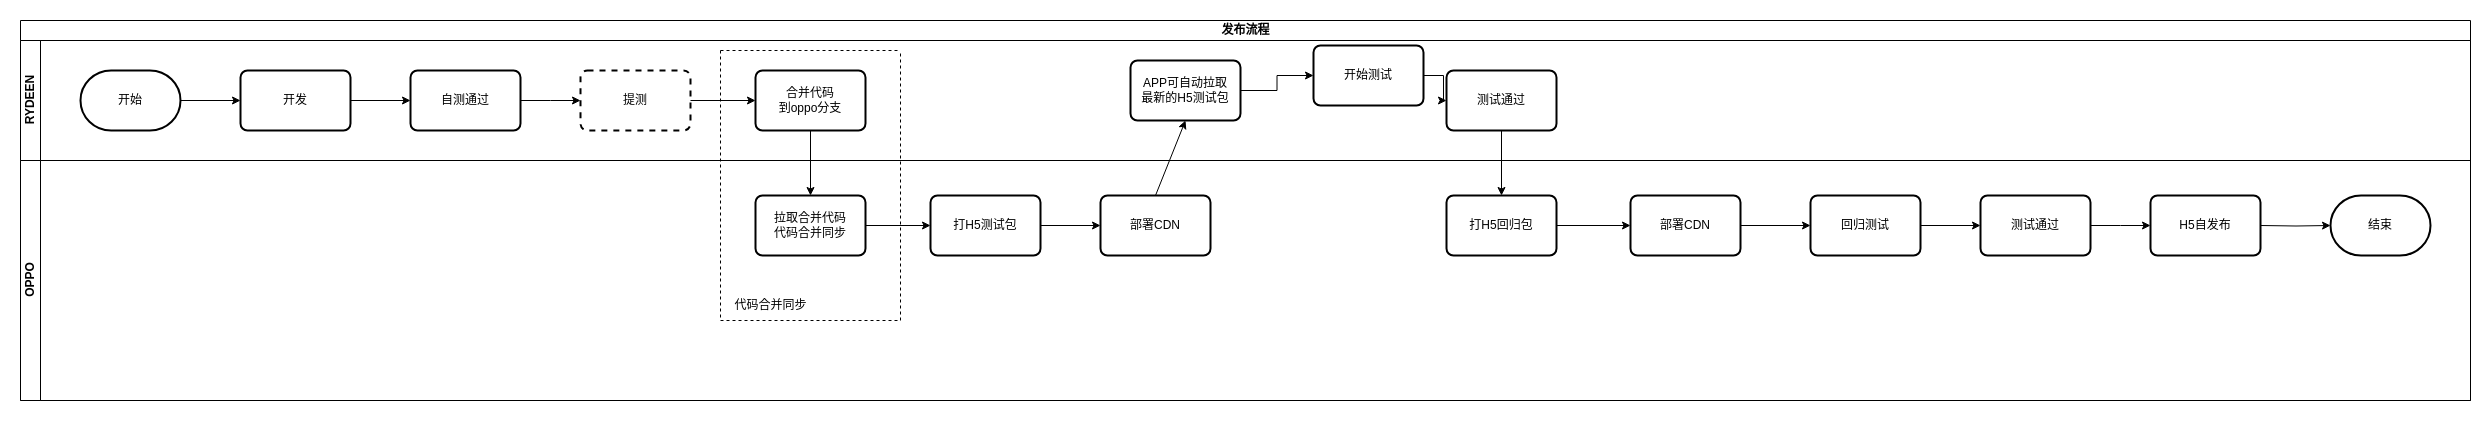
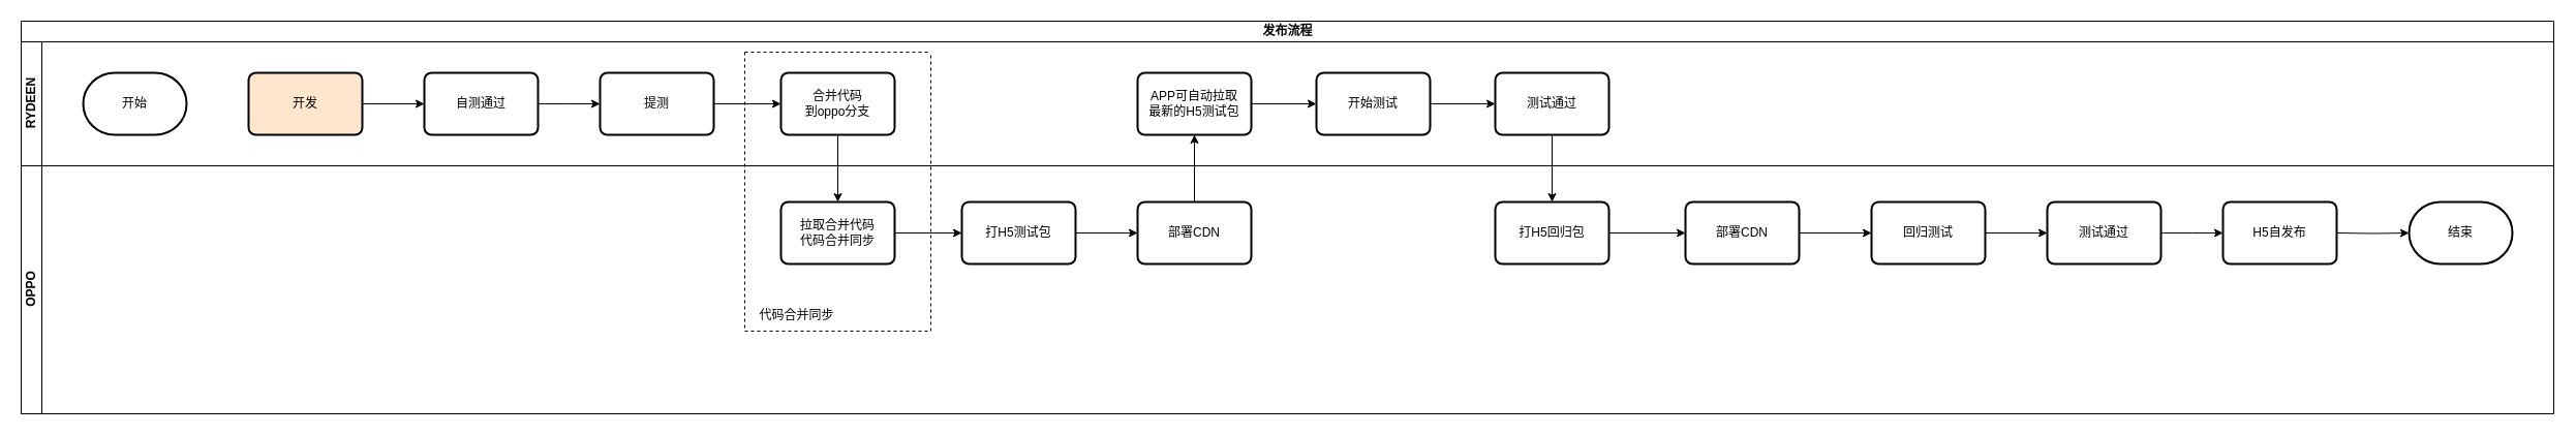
  <mxCell id="0" />
  <mxCell id="1" parent="0" />
  <mxCell id="2" value="发布流程" style="swimlane;childLayout=stackLayout;resizeParent=1;resizeParentMax=0;horizontal=1;startSize=20;horizontalStack=0;html=1;" vertex="1" parent="1"><mxGeometry x="20" y="20" width="2450" height="380" as="geometry" /></mxCell>
  <mxCell id="3" value="RYDEEN" style="swimlane;startSize=20;horizontal=0;html=1;" vertex="1" parent="2"><mxGeometry y="20" width="2450" height="120" as="geometry" /></mxCell>
- <mxCell id="4" value="" style="edgeStyle=orthogonalEdgeStyle;rounded=0;orthogonalLoop=1;jettySize=auto;html=1;" edge="1" parent="3" source="5" target="7"><mxGeometry relative="1" as="geometry" /></mxCell>
  <mxCell id="5" value="开始" style="strokeWidth=2;html=1;shape=mxgraph.flowchart.terminator;whiteSpace=wrap;" vertex="1" parent="3"><mxGeometry x="60" y="30" width="100" height="60" as="geometry" /></mxCell>
  <mxCell id="6" value="" style="edgeStyle=orthogonalEdgeStyle;rounded=0;orthogonalLoop=1;jettySize=auto;html=1;" edge="1" parent="3" source="7" target="9"><mxGeometry relative="1" as="geometry" /></mxCell>
- <mxCell id="7" value="开发" style="rounded=1;whiteSpace=wrap;html=1;absoluteArcSize=1;arcSize=14;strokeWidth=2;" vertex="1" parent="3"><mxGeometry x="220" y="30" width="110" height="60" as="geometry" /></mxCell>
+ <mxCell id="7" value="开发" style="rounded=1;whiteSpace=wrap;html=1;absoluteArcSize=1;arcSize=14;strokeWidth=2;fillColor=#ffe6cc;" vertex="1" parent="3"><mxGeometry x="220" y="30" width="110" height="60" as="geometry" /></mxCell>
  <mxCell id="8" value="" style="edgeStyle=orthogonalEdgeStyle;rounded=0;orthogonalLoop=1;jettySize=auto;html=1;" edge="1" parent="3" source="9"><mxGeometry relative="1" as="geometry"><mxPoint x="560" y="60" as="targetPoint" /></mxGeometry></mxCell>
  <mxCell id="9" value="自测通过" style="rounded=1;whiteSpace=wrap;html=1;absoluteArcSize=1;arcSize=14;strokeWidth=2;" vertex="1" parent="3"><mxGeometry x="390" y="30" width="110" height="60" as="geometry" /></mxCell>
- <mxCell id="10" value="提测" style="rounded=1;whiteSpace=wrap;html=1;absoluteArcSize=1;arcSize=14;strokeWidth=2;dashed=1;" vertex="1" parent="3"><mxGeometry x="560" y="30" width="110" height="60" as="geometry" /></mxCell>
+ <mxCell id="10" value="提测" style="rounded=1;whiteSpace=wrap;html=1;absoluteArcSize=1;arcSize=14;strokeWidth=2;" vertex="1" parent="3"><mxGeometry x="560" y="30" width="110" height="60" as="geometry" /></mxCell>
  <mxCell id="11" value="" style="edgeStyle=orthogonalEdgeStyle;rounded=0;orthogonalLoop=1;jettySize=auto;html=1;" edge="1" parent="3" source="12" target="13"><mxGeometry relative="1" as="geometry" /></mxCell>
- <mxCell id="12" value="开始测试" style="rounded=1;whiteSpace=wrap;html=1;absoluteArcSize=1;arcSize=14;strokeWidth=2;" vertex="1" parent="3"><mxGeometry x="1293" y="5" width="110" height="60" as="geometry" /></mxCell>
+ <mxCell id="12" value="开始测试" style="rounded=1;whiteSpace=wrap;html=1;absoluteArcSize=1;arcSize=14;strokeWidth=2;" vertex="1" parent="3"><mxGeometry x="1253" y="30" width="110" height="60" as="geometry" /></mxCell>
  <mxCell id="13" value="测试通过" style="rounded=1;whiteSpace=wrap;html=1;absoluteArcSize=1;arcSize=14;strokeWidth=2;" vertex="1" parent="3"><mxGeometry x="1426" y="30" width="110" height="60" as="geometry" /></mxCell>
  <mxCell id="14" value="" style="edgeStyle=orthogonalEdgeStyle;rounded=0;orthogonalLoop=1;jettySize=auto;html=1;" edge="1" parent="3" source="15" target="12"><mxGeometry relative="1" as="geometry" /></mxCell>
- <mxCell id="15" value="APP可自动&lt;span style=&quot;background-color: initial;&quot;&gt;拉取&lt;/span&gt;&lt;div&gt;&lt;span style=&quot;background-color: initial;&quot;&gt;最新的H5测试包&lt;/span&gt;&lt;/div&gt;" style="rounded=1;whiteSpace=wrap;html=1;absoluteArcSize=1;arcSize=14;strokeWidth=2;" vertex="1" parent="3"><mxGeometry x="1110" y="20" width="110" height="60" as="geometry" /></mxCell>
+ <mxCell id="15" value="APP可自动&lt;span style=&quot;background-color: initial;&quot;&gt;拉取&lt;/span&gt;&lt;div&gt;&lt;span style=&quot;background-color: initial;&quot;&gt;最新的H5测试包&lt;/span&gt;&lt;/div&gt;" style="rounded=1;whiteSpace=wrap;html=1;absoluteArcSize=1;arcSize=14;strokeWidth=2;" vertex="1" parent="3"><mxGeometry x="1080" y="30" width="110" height="60" as="geometry" /></mxCell>
  <mxCell id="16" value="" style="edgeStyle=orthogonalEdgeStyle;rounded=0;orthogonalLoop=1;jettySize=auto;html=1;exitX=1;exitY=0.5;exitDx=0;exitDy=0;" edge="1" parent="2" source="10" target="22"><mxGeometry relative="1" as="geometry"><mxPoint x="680" y="80" as="sourcePoint" /></mxGeometry></mxCell>
  <mxCell id="17" value="" style="rounded=0;orthogonalLoop=1;jettySize=auto;html=1;exitX=0.5;exitY=0;exitDx=0;exitDy=0;entryX=0.5;entryY=1;entryDx=0;entryDy=0;" edge="1" parent="2" source="25" target="15"><mxGeometry relative="1" as="geometry"><mxPoint x="1263" y="340" as="sourcePoint" /><mxPoint x="1263" y="405" as="targetPoint" /></mxGeometry></mxCell>
  <mxCell id="18" value="" style="rounded=0;orthogonalLoop=1;jettySize=auto;html=1;exitX=0.5;exitY=1;exitDx=0;exitDy=0;entryX=0.5;entryY=0;entryDx=0;entryDy=0;" edge="1" parent="2" source="13" target="27"><mxGeometry relative="1" as="geometry"><mxPoint x="1200" y="185" as="sourcePoint" /><mxPoint x="1308" y="120" as="targetPoint" /></mxGeometry></mxCell>
  <mxCell id="19" value="OPPO" style="swimlane;startSize=20;horizontal=0;html=1;" vertex="1" parent="2"><mxGeometry y="140" width="2450" height="240" as="geometry" /></mxCell>
  <mxCell id="20" value="" style="swimlane;startSize=0;swimlaneFillColor=none;dashed=1;" vertex="1" parent="19"><mxGeometry x="700" y="-110" width="180" height="270" as="geometry" /></mxCell>
  <mxCell id="21" value="代码合并同步" style="text;html=1;align=center;verticalAlign=middle;resizable=0;points=[];autosize=1;strokeColor=none;fillColor=none;" vertex="1" parent="20"><mxGeometry y="240" width="100" height="30" as="geometry" /></mxCell>
  <mxCell id="22" value="合并代码&lt;div&gt;到oppo分支&lt;/div&gt;" style="rounded=1;whiteSpace=wrap;html=1;absoluteArcSize=1;arcSize=14;strokeWidth=2;" vertex="1" parent="19"><mxGeometry x="735" y="-90" width="110" height="60" as="geometry" /></mxCell>
  <mxCell id="23" value="" style="edgeStyle=orthogonalEdgeStyle;rounded=0;orthogonalLoop=1;jettySize=auto;html=1;entryX=0;entryY=0.5;entryDx=0;entryDy=0;" edge="1" parent="19" source="36" target="25"><mxGeometry relative="1" as="geometry"><mxPoint x="905" y="65" as="targetPoint" /></mxGeometry></mxCell>
  <mxCell id="24" value="拉取合并代码&lt;div&gt;代码合并同步&lt;/div&gt;" style="rounded=1;whiteSpace=wrap;html=1;absoluteArcSize=1;arcSize=14;strokeWidth=2;" vertex="1" parent="19"><mxGeometry x="735" y="35" width="110" height="60" as="geometry" /></mxCell>
  <mxCell id="25" value="部署CDN" style="rounded=1;whiteSpace=wrap;html=1;absoluteArcSize=1;arcSize=14;strokeWidth=2;" vertex="1" parent="19"><mxGeometry x="1080" y="35" width="110" height="60" as="geometry" /></mxCell>
  <mxCell id="26" value="" style="edgeStyle=orthogonalEdgeStyle;rounded=0;orthogonalLoop=1;jettySize=auto;html=1;" edge="1" parent="19" source="38" target="29"><mxGeometry relative="1" as="geometry" /></mxCell>
  <mxCell id="27" value="打H5回归包" style="rounded=1;whiteSpace=wrap;html=1;absoluteArcSize=1;arcSize=14;strokeWidth=2;" vertex="1" parent="19"><mxGeometry x="1426" y="35" width="110" height="60" as="geometry" /></mxCell>
  <mxCell id="28" value="" style="edgeStyle=orthogonalEdgeStyle;rounded=0;orthogonalLoop=1;jettySize=auto;html=1;" edge="1" parent="19" source="29" target="31"><mxGeometry relative="1" as="geometry" /></mxCell>
  <mxCell id="29" value="回归测试" style="rounded=1;whiteSpace=wrap;html=1;absoluteArcSize=1;arcSize=14;strokeWidth=2;" vertex="1" parent="19"><mxGeometry x="1790" y="35" width="110" height="60" as="geometry" /></mxCell>
  <mxCell id="30" value="" style="edgeStyle=orthogonalEdgeStyle;rounded=0;orthogonalLoop=1;jettySize=auto;html=1;" edge="1" parent="19" source="31"><mxGeometry relative="1" as="geometry"><mxPoint x="2130" y="65" as="targetPoint" /></mxGeometry></mxCell>
  <mxCell id="31" value="测试通过" style="rounded=1;whiteSpace=wrap;html=1;absoluteArcSize=1;arcSize=14;strokeWidth=2;" vertex="1" parent="19"><mxGeometry x="1960" y="35" width="110" height="60" as="geometry" /></mxCell>
  <mxCell id="32" value="H5自发布" style="rounded=1;whiteSpace=wrap;html=1;absoluteArcSize=1;arcSize=14;strokeWidth=2;" vertex="1" parent="19"><mxGeometry x="2130" y="35" width="110" height="60" as="geometry" /></mxCell>
  <mxCell id="33" value="" style="edgeStyle=orthogonalEdgeStyle;rounded=0;orthogonalLoop=1;jettySize=auto;html=1;" edge="1" parent="19" target="34"><mxGeometry relative="1" as="geometry"><mxPoint x="2240" y="65" as="sourcePoint" /></mxGeometry></mxCell>
  <mxCell id="34" value="结束" style="strokeWidth=2;html=1;shape=mxgraph.flowchart.terminator;whiteSpace=wrap;" vertex="1" parent="19"><mxGeometry x="2310" y="35" width="100" height="60" as="geometry" /></mxCell>
  <mxCell id="35" value="" style="rounded=0;orthogonalLoop=1;jettySize=auto;html=1;exitX=0.5;exitY=1;exitDx=0;exitDy=0;entryX=0.5;entryY=0;entryDx=0;entryDy=0;" edge="1" parent="19" source="22" target="24"><mxGeometry relative="1" as="geometry"><mxPoint x="845" y="280" as="sourcePoint" /><mxPoint x="1185" y="340" as="targetPoint" /></mxGeometry></mxCell>
  <mxCell id="36" value="打H5测试包" style="rounded=1;whiteSpace=wrap;html=1;absoluteArcSize=1;arcSize=14;strokeWidth=2;" vertex="1" parent="19"><mxGeometry x="910" y="35" width="110" height="60" as="geometry" /></mxCell>
  <mxCell id="37" value="" style="edgeStyle=orthogonalEdgeStyle;rounded=0;orthogonalLoop=1;jettySize=auto;html=1;entryX=0;entryY=0.5;entryDx=0;entryDy=0;" edge="1" parent="19" source="24" target="36"><mxGeometry relative="1" as="geometry"><mxPoint x="1060" y="1685" as="targetPoint" /><mxPoint x="825" y="1685" as="sourcePoint" /></mxGeometry></mxCell>
  <mxCell id="38" value="部署CDN" style="rounded=1;whiteSpace=wrap;html=1;absoluteArcSize=1;arcSize=14;strokeWidth=2;" vertex="1" parent="19"><mxGeometry x="1610" y="35" width="110" height="60" as="geometry" /></mxCell>
  <mxCell id="39" value="" style="edgeStyle=orthogonalEdgeStyle;rounded=0;orthogonalLoop=1;jettySize=auto;html=1;" edge="1" parent="19" source="27" target="38"><mxGeometry relative="1" as="geometry"><mxPoint x="1510" y="1685" as="sourcePoint" /><mxPoint x="1757" y="1685" as="targetPoint" /></mxGeometry></mxCell>
